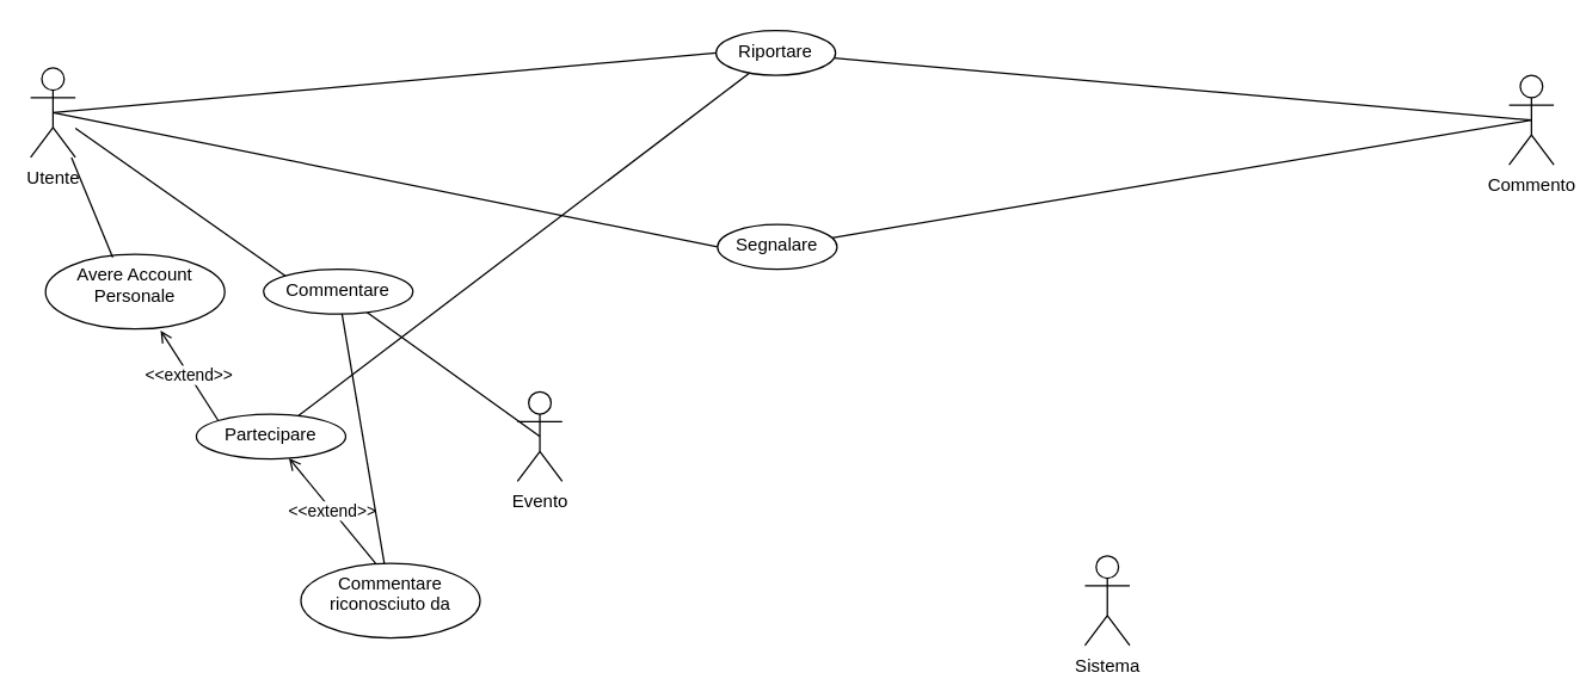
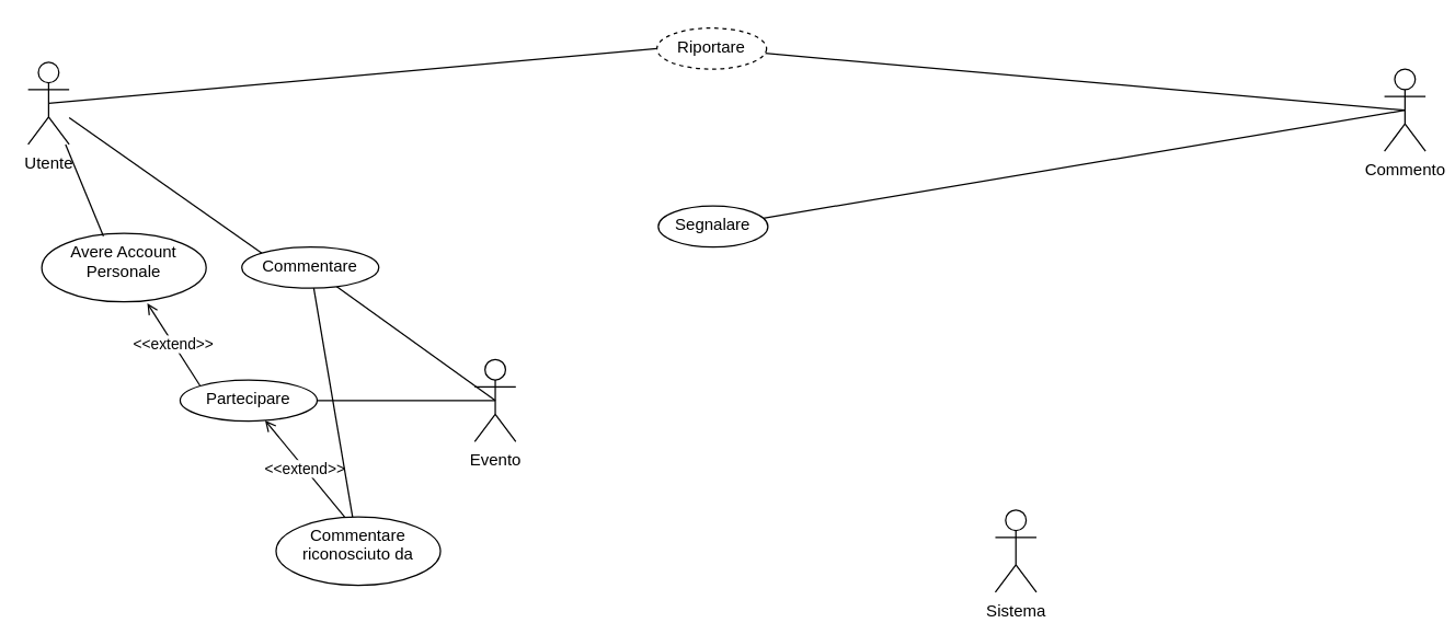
  <mxCell id="0" />
  <mxCell id="1" parent="0" />
  <mxCell id="2" style="rounded=0;orthogonalLoop=1;jettySize=auto;html=1;entryX=0;entryY=0.5;entryDx=0;entryDy=0;endArrow=none;endFill=0;exitX=0.5;exitY=0.5;exitDx=0;exitDy=0;exitPerimeter=0;" parent="1" source="6" target="10" edge="1"><mxGeometry relative="1" as="geometry" /></mxCell>
- <mxCell id="3" style="edgeStyle=none;rounded=0;orthogonalLoop=1;jettySize=auto;html=1;entryX=0;entryY=0.5;entryDx=0;entryDy=0;endArrow=none;endFill=0;exitX=0.5;exitY=0.5;exitDx=0;exitDy=0;exitPerimeter=0;" parent="1" source="6" target="12" edge="1"><mxGeometry relative="1" as="geometry" /></mxCell>
  <mxCell id="4" style="edgeStyle=none;rounded=0;orthogonalLoop=1;jettySize=auto;html=1;endArrow=none;endFill=0;entryX=0;entryY=0;entryDx=0;entryDy=0;" parent="1" source="6" target="15" edge="1"><mxGeometry relative="1" as="geometry" /></mxCell>
  <mxCell id="5" value="&amp;lt;&amp;lt;extend&amp;gt;&amp;gt;" style="edgeStyle=none;rounded=0;orthogonalLoop=1;jettySize=auto;html=1;entryX=0.642;entryY=1.02;entryDx=0;entryDy=0;endArrow=open;endFill=0;startArrow=none;exitX=0;exitY=0;exitDx=0;exitDy=0;entryPerimeter=0;" parent="1" source="18" target="21" edge="1"><mxGeometry relative="1" as="geometry" /></mxCell>
  <mxCell id="6" value="Utente" style="shape=umlActor;verticalLabelPosition=bottom;verticalAlign=top;html=1;outlineConnect=0;" parent="1" vertex="1"><mxGeometry x="20" y="45" width="30" height="60" as="geometry" /></mxCell>
  <mxCell id="7" value="Commento" style="shape=umlActor;verticalLabelPosition=bottom;verticalAlign=top;html=1;outlineConnect=0;" parent="1" vertex="1"><mxGeometry x="1010" y="50" width="30" height="60" as="geometry" /></mxCell>
  <mxCell id="8" value="Sistema" style="shape=umlActor;verticalLabelPosition=bottom;verticalAlign=top;html=1;outlineConnect=0;" parent="1" vertex="1"><mxGeometry x="726" y="372" width="30" height="60" as="geometry" /></mxCell>
  <mxCell id="9" style="edgeStyle=none;rounded=0;orthogonalLoop=1;jettySize=auto;html=1;entryX=0.5;entryY=0.5;entryDx=0;entryDy=0;entryPerimeter=0;endArrow=none;endFill=0;" parent="1" source="10" target="7" edge="1"><mxGeometry relative="1" as="geometry" /></mxCell>
- <mxCell id="10" value="Riportare" style="ellipse;whiteSpace=wrap;html=1;verticalAlign=top;" parent="1" vertex="1"><mxGeometry x="479" y="20" width="80" height="30" as="geometry" /></mxCell>
+ <mxCell id="10" value="Riportare" style="ellipse;whiteSpace=wrap;html=1;verticalAlign=top;dashed=1;" parent="1" vertex="1"><mxGeometry x="479" y="20" width="80" height="30" as="geometry" /></mxCell>
  <mxCell id="11" style="edgeStyle=none;rounded=0;orthogonalLoop=1;jettySize=auto;html=1;entryX=0.5;entryY=0.5;entryDx=0;entryDy=0;entryPerimeter=0;endArrow=none;endFill=0;" parent="1" source="12" target="7" edge="1"><mxGeometry relative="1" as="geometry" /></mxCell>
  <mxCell id="12" value="Segnalare" style="ellipse;whiteSpace=wrap;html=1;verticalAlign=top;" parent="1" vertex="1"><mxGeometry x="480" y="150" width="80" height="30" as="geometry" /></mxCell>
  <mxCell id="13" value="Evento" style="shape=umlActor;verticalLabelPosition=bottom;verticalAlign=top;html=1;outlineConnect=0;" parent="1" vertex="1"><mxGeometry x="346" y="262" width="30" height="60" as="geometry" /></mxCell>
  <mxCell id="14" style="edgeStyle=none;rounded=0;orthogonalLoop=1;jettySize=auto;html=1;entryX=0.5;entryY=0.5;entryDx=0;entryDy=0;entryPerimeter=0;endArrow=none;endFill=0;" parent="1" source="15" target="13" edge="1"><mxGeometry relative="1" as="geometry" /></mxCell>
  <mxCell id="15" value="Commentare" style="ellipse;whiteSpace=wrap;html=1;verticalAlign=top;" parent="1" vertex="1"><mxGeometry x="176" y="180" width="100" height="30" as="geometry" /></mxCell>
- <mxCell id="16" style="edgeStyle=none;rounded=0;orthogonalLoop=1;jettySize=auto;html=1;endArrow=none;endFill=0;" parent="1" source="18" target="10" edge="1"><mxGeometry relative="1" as="geometry"><mxPoint x="376" y="292" as="targetPoint" /></mxGeometry></mxCell>
+ <mxCell id="16" style="edgeStyle=none;rounded=0;orthogonalLoop=1;jettySize=auto;html=1;entryX=0.5;entryY=0.5;entryDx=0;entryDy=0;entryPerimeter=0;endArrow=none;endFill=0;" parent="1" source="18" target="13" edge="1"><mxGeometry relative="1" as="geometry"><mxPoint x="376" y="292" as="targetPoint" /></mxGeometry></mxCell>
  <mxCell id="17" value="&amp;lt;&amp;lt;extend&amp;gt;&amp;gt;" style="edgeStyle=none;rounded=0;orthogonalLoop=1;jettySize=auto;html=1;endArrow=open;endFill=0;exitX=0.417;exitY=0;exitDx=0;exitDy=0;exitPerimeter=0;" parent="1" source="20" target="18" edge="1"><mxGeometry relative="1" as="geometry" /></mxCell>
  <mxCell id="18" value="Partecipare" style="ellipse;whiteSpace=wrap;html=1;verticalAlign=top;" parent="1" vertex="1"><mxGeometry x="131" y="277" width="100" height="30" as="geometry" /></mxCell>
  <mxCell id="19" style="edgeStyle=none;rounded=0;orthogonalLoop=1;jettySize=auto;html=1;endArrow=none;endFill=0;" parent="1" source="20" target="15" edge="1"><mxGeometry relative="1" as="geometry" /></mxCell>
  <mxCell id="20" value="Commentare riconosciuto da" style="ellipse;whiteSpace=wrap;html=1;verticalAlign=top;" parent="1" vertex="1"><mxGeometry x="201" y="377" width="120" height="50" as="geometry" /></mxCell>
  <mxCell id="21" value="Avere Account Personale" style="ellipse;whiteSpace=wrap;html=1;verticalAlign=top;" vertex="1" parent="1"><mxGeometry x="30" y="170" width="120" height="50" as="geometry" /></mxCell>
  <mxCell id="22" value="" style="edgeStyle=none;rounded=0;orthogonalLoop=1;jettySize=auto;html=1;endArrow=none;endFill=0;entryX=0.375;entryY=0.04;entryDx=0;entryDy=0;entryPerimeter=0;" edge="1" parent="1" source="6" target="21"><mxGeometry relative="1" as="geometry"><mxPoint x="30" y="102.101" as="sourcePoint" /><mxPoint x="130.645" y="250.393" as="targetPoint" /></mxGeometry></mxCell>
